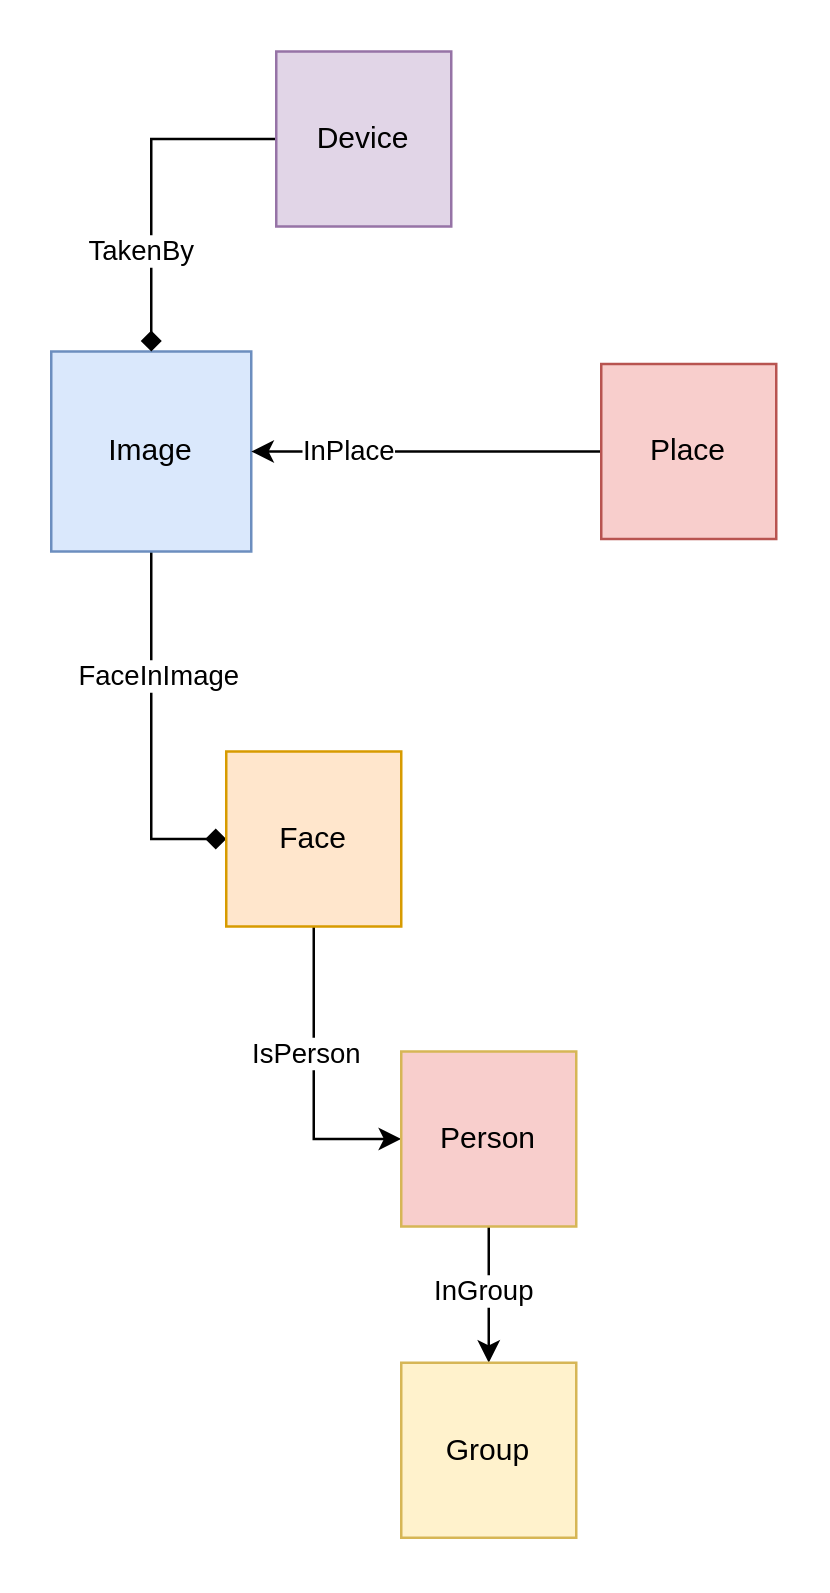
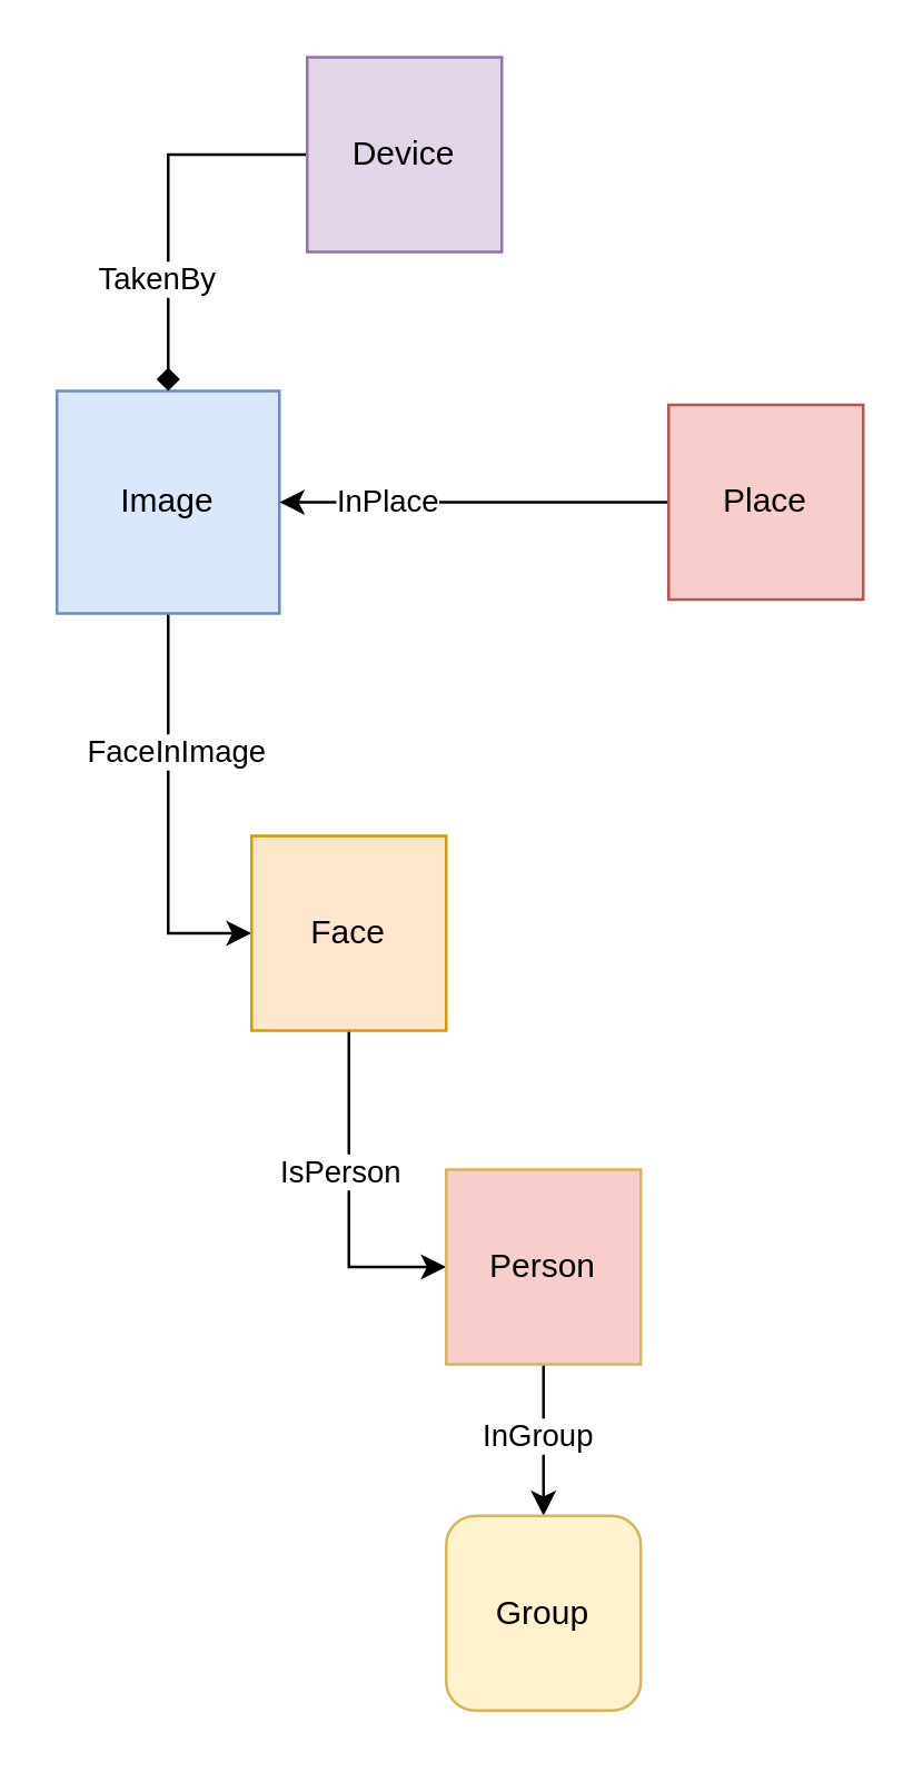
  <mxCell id="0" />
  <mxCell id="1" parent="0" />
- <mxCell id="2" style="edgeStyle=orthogonalEdgeStyle;rounded=0;orthogonalLoop=1;jettySize=auto;html=1;entryX=0;entryY=0.5;entryDx=0;entryDy=0;endArrow=diamond;" parent="1" source="4" target="7" edge="1"><mxGeometry relative="1" as="geometry" /></mxCell>
+ <mxCell id="2" style="edgeStyle=orthogonalEdgeStyle;rounded=0;orthogonalLoop=1;jettySize=auto;html=1;entryX=0;entryY=0.5;entryDx=0;entryDy=0;" parent="1" source="4" target="7" edge="1"><mxGeometry relative="1" as="geometry" /></mxCell>
  <mxCell id="3" value="FaceInImage" style="edgeLabel;html=1;align=center;verticalAlign=middle;resizable=0;points=[];" parent="2" vertex="1" connectable="0"><mxGeometry x="-0.328" y="2" relative="1" as="geometry"><mxPoint as="offset" /></mxGeometry></mxCell>
  <mxCell id="4" value="Image" style="whiteSpace=wrap;html=1;aspect=fixed;fillColor=#dae8fc;strokeColor=#6c8ebf;" parent="1" vertex="1"><mxGeometry x="20" y="140" width="80" height="80" as="geometry" /></mxCell>
  <mxCell id="5" style="edgeStyle=orthogonalEdgeStyle;rounded=0;orthogonalLoop=1;jettySize=auto;html=1;exitX=0.5;exitY=1;exitDx=0;exitDy=0;entryX=0;entryY=0.5;entryDx=0;entryDy=0;" parent="1" source="7" target="10" edge="1"><mxGeometry relative="1" as="geometry" /></mxCell>
  <mxCell id="6" value="IsPerson" style="edgeLabel;html=1;align=center;verticalAlign=middle;resizable=0;points=[];" parent="5" vertex="1" connectable="0"><mxGeometry x="-0.164" y="-4" relative="1" as="geometry"><mxPoint as="offset" /></mxGeometry></mxCell>
  <mxCell id="7" value="Face" style="whiteSpace=wrap;html=1;aspect=fixed;fillColor=#ffe6cc;strokeColor=#d79b00;" parent="1" vertex="1"><mxGeometry x="90" y="300" width="70" height="70" as="geometry" /></mxCell>
  <mxCell id="8" style="edgeStyle=orthogonalEdgeStyle;rounded=0;orthogonalLoop=1;jettySize=auto;html=1;exitX=0.5;exitY=1;exitDx=0;exitDy=0;entryX=0.5;entryY=0;entryDx=0;entryDy=0;" parent="1" source="10" target="17" edge="1"><mxGeometry relative="1" as="geometry" /></mxCell>
  <mxCell id="9" value="InGroup" style="edgeLabel;html=1;align=center;verticalAlign=middle;resizable=0;points=[];" parent="8" vertex="1" connectable="0"><mxGeometry x="-0.083" y="-3" relative="1" as="geometry"><mxPoint as="offset" /></mxGeometry></mxCell>
  <mxCell id="10" value="Person" style="whiteSpace=wrap;html=1;aspect=fixed;fillColor=#f8cecc;strokeColor=#d6b656;" parent="1" vertex="1"><mxGeometry x="160" y="420" width="70" height="70" as="geometry" /></mxCell>
  <mxCell id="11" style="edgeStyle=orthogonalEdgeStyle;rounded=0;orthogonalLoop=1;jettySize=auto;html=1;entryX=0.5;entryY=0;entryDx=0;entryDy=0;endArrow=diamond;" parent="1" source="13" target="4" edge="1"><mxGeometry relative="1" as="geometry" /></mxCell>
  <mxCell id="12" value="TakenBy" style="edgeLabel;html=1;align=center;verticalAlign=middle;resizable=0;points=[];" parent="11" vertex="1" connectable="0"><mxGeometry x="0.393" y="-5" relative="1" as="geometry"><mxPoint as="offset" /></mxGeometry></mxCell>
  <mxCell id="13" value="Device" style="whiteSpace=wrap;html=1;aspect=fixed;fillColor=#e1d5e7;strokeColor=#9673a6;" parent="1" vertex="1"><mxGeometry x="110" y="20" width="70" height="70" as="geometry" /></mxCell>
  <mxCell id="14" style="edgeStyle=orthogonalEdgeStyle;rounded=0;orthogonalLoop=1;jettySize=auto;html=1;" parent="1" source="16" target="4" edge="1"><mxGeometry relative="1" as="geometry" /></mxCell>
  <mxCell id="15" value="InPlace" style="edgeLabel;html=1;align=center;verticalAlign=middle;resizable=0;points=[];" parent="14" vertex="1" connectable="0"><mxGeometry x="0.455" y="-1" relative="1" as="geometry"><mxPoint as="offset" /></mxGeometry></mxCell>
  <mxCell id="16" value="Place" style="whiteSpace=wrap;html=1;aspect=fixed;fillColor=#f8cecc;strokeColor=#b85450;" parent="1" vertex="1"><mxGeometry x="240" y="145" width="70" height="70" as="geometry" /></mxCell>
- <mxCell id="17" value="Group" style="whiteSpace=wrap;html=1;aspect=fixed;fillColor=#fff2cc;strokeColor=#d6b656;" parent="1" vertex="1"><mxGeometry x="160" y="544.5" width="70" height="70" as="geometry" /></mxCell>
+ <mxCell id="17" value="Group" style="whiteSpace=wrap;html=1;aspect=fixed;fillColor=#fff2cc;strokeColor=#d6b656;rounded=1;" parent="1" vertex="1"><mxGeometry x="160" y="544.5" width="70" height="70" as="geometry" /></mxCell>
